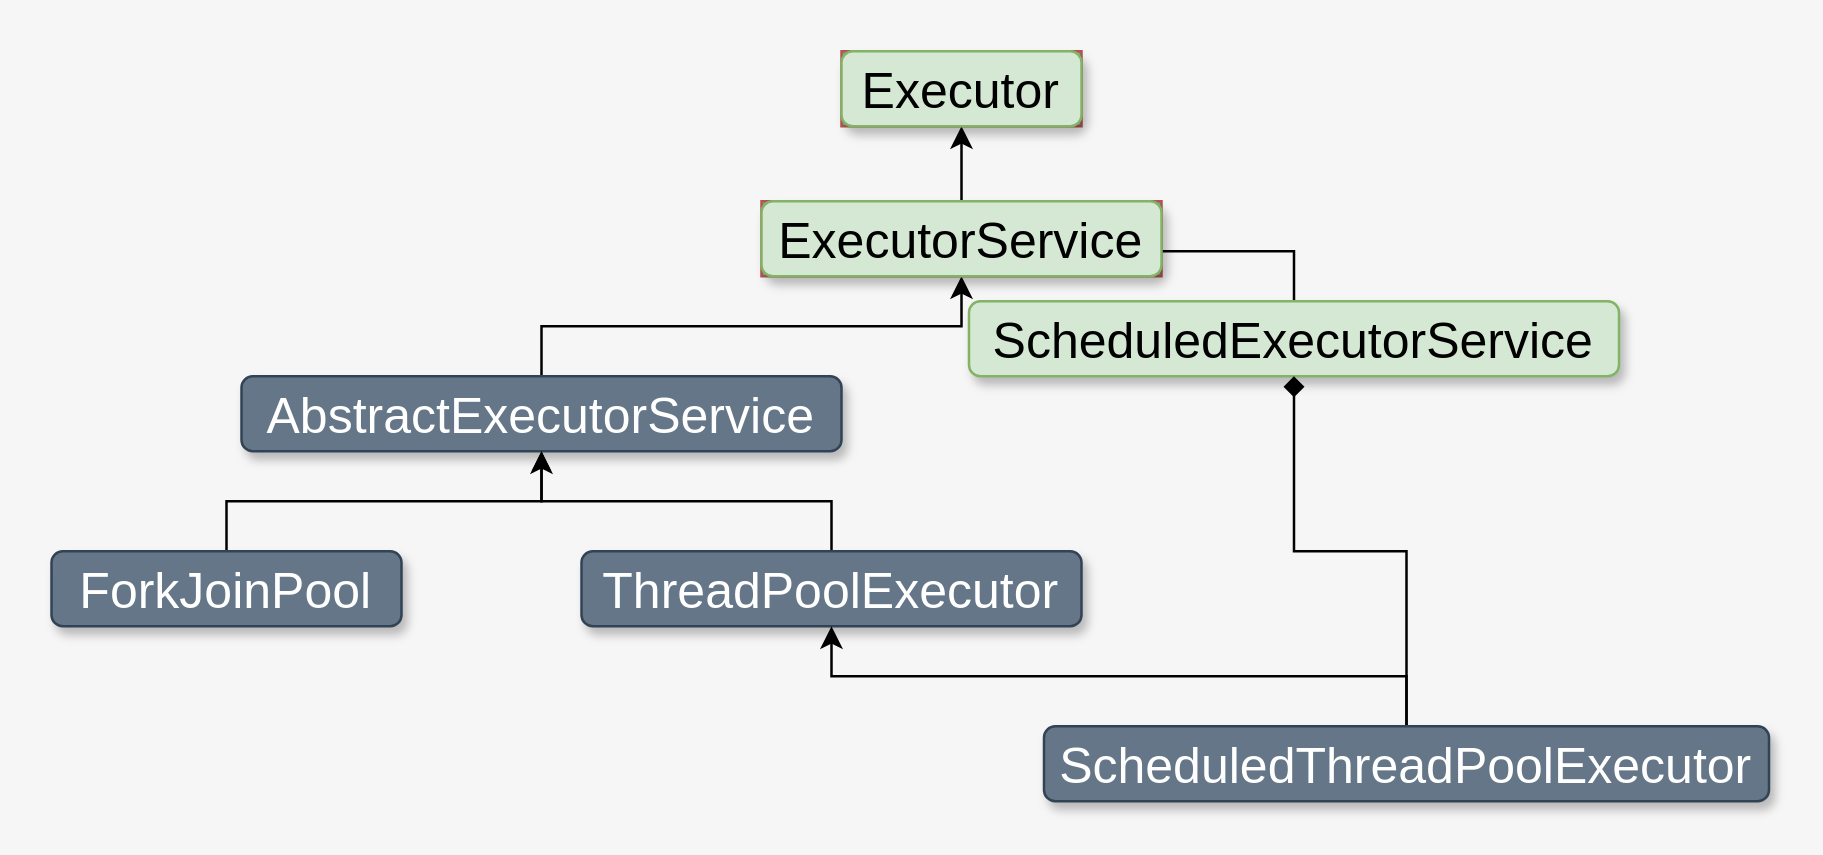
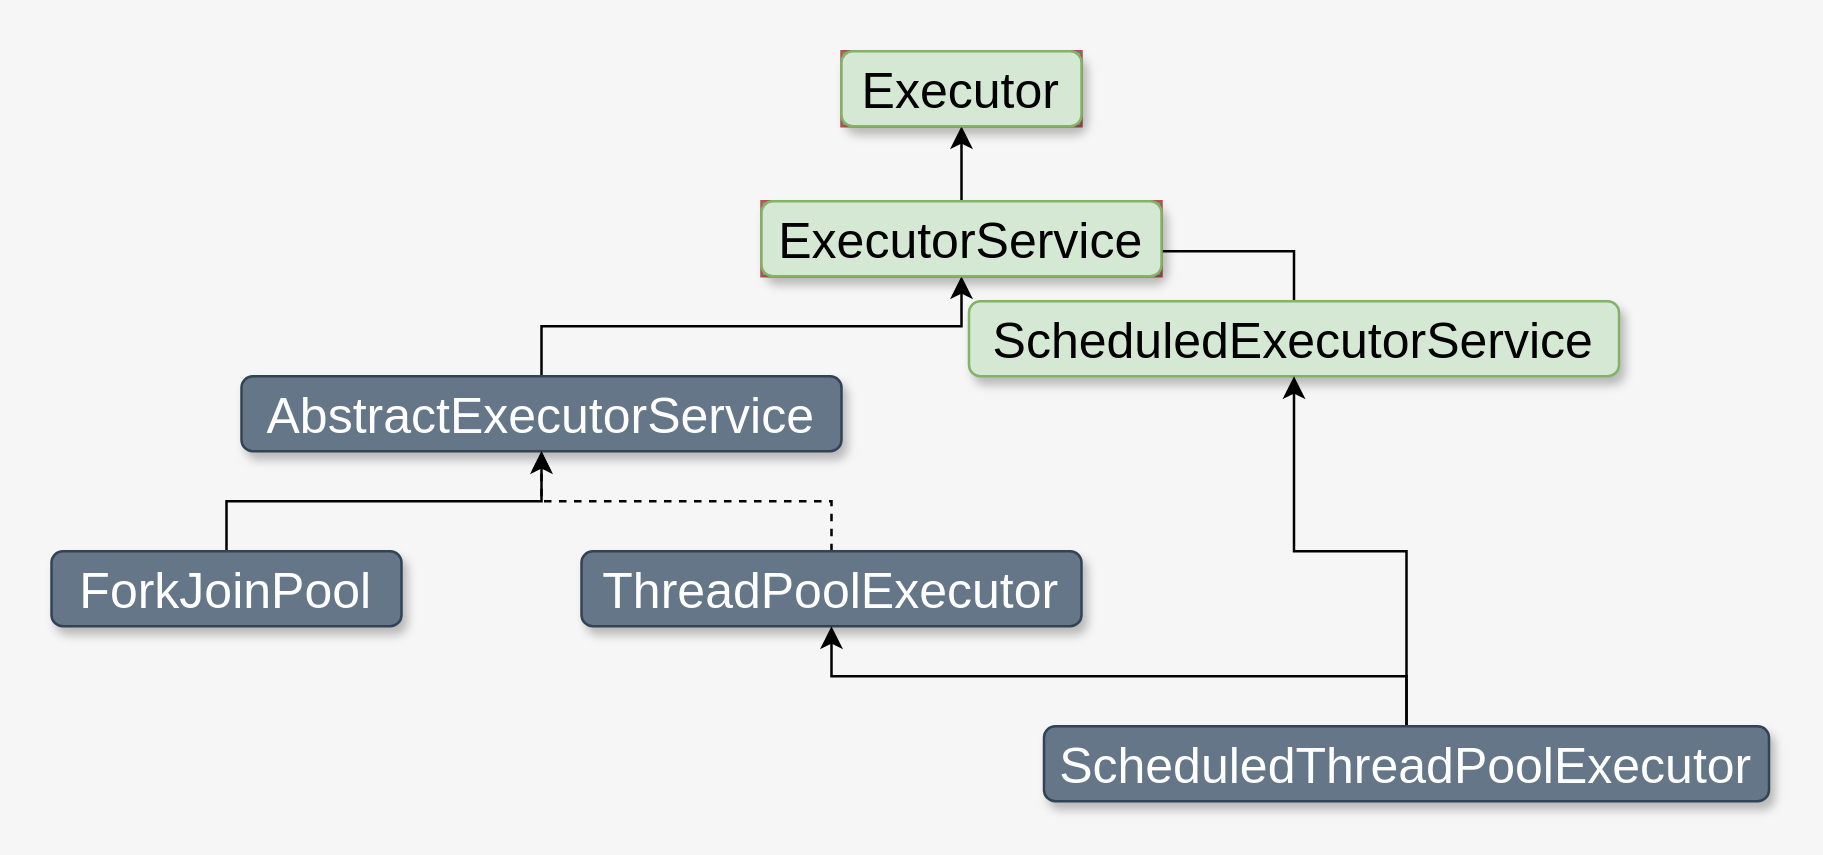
  <mxCell id="0" />
  <mxCell id="1" parent="0" />
  <mxCell id="2" value="Executor" style="text;html=1;strokeColor=#b85450;align=center;verticalAlign=middle;whiteSpace=wrap;rounded=0;fontSize=20;labelBackgroundColor=none;fillColor=#67AB9F;" vertex="1" parent="1"><mxGeometry x="336" y="20" width="96" height="30" as="geometry" /></mxCell>
  <mxCell id="3" style="edgeStyle=orthogonalEdgeStyle;rounded=0;orthogonalLoop=1;jettySize=auto;html=1;exitX=0.5;exitY=0;exitDx=0;exitDy=0;fontSize=20;" edge="1" parent="1" source="4" target="2"><mxGeometry relative="1" as="geometry" /></mxCell>
  <mxCell id="4" value="ExecutorService" style="text;html=1;strokeColor=#b85450;align=center;verticalAlign=middle;whiteSpace=wrap;rounded=0;fontSize=20;labelBackgroundColor=none;fillColor=#67AB9F;" vertex="1" parent="1"><mxGeometry x="304" y="80" width="160" height="30" as="geometry" /></mxCell>
  <mxCell id="5" style="edgeStyle=orthogonalEdgeStyle;rounded=0;orthogonalLoop=1;jettySize=auto;html=1;exitX=0.5;exitY=0;exitDx=0;exitDy=0;entryX=0.5;entryY=1;entryDx=0;entryDy=0;fontSize=20;" edge="1" parent="1" source="6" target="4"><mxGeometry relative="1" as="geometry" /></mxCell>
  <mxCell id="6" value="AbstractExecutorService" style="text;html=1;strokeColor=#314354;fillColor=#647687;align=center;verticalAlign=middle;whiteSpace=wrap;rounded=1;fontSize=20;labelBackgroundColor=none;fontColor=#ffffff;shadow=1;" vertex="1" parent="1"><mxGeometry x="96" y="150" width="240" height="30" as="geometry" /></mxCell>
  <mxCell id="7" style="edgeStyle=orthogonalEdgeStyle;rounded=0;orthogonalLoop=1;jettySize=auto;html=1;exitX=0.5;exitY=0;exitDx=0;exitDy=0;entryX=0.5;entryY=1;entryDx=0;entryDy=0;fontSize=20;" edge="1" parent="1" source="8" target="4"><mxGeometry relative="1" as="geometry" /></mxCell>
  <mxCell id="8" value="ScheduledExecutorService" style="text;html=1;strokeColor=#82b366;align=center;verticalAlign=middle;whiteSpace=wrap;rounded=1;fontSize=20;labelBackgroundColor=none;fillColor=#d5e8d4;shadow=1;" vertex="1" parent="1"><mxGeometry x="387" y="120" width="260" height="30" as="geometry" /></mxCell>
  <mxCell id="9" style="edgeStyle=orthogonalEdgeStyle;rounded=0;orthogonalLoop=1;jettySize=auto;html=1;exitX=0.5;exitY=0;exitDx=0;exitDy=0;fontSize=20;endArrow=open;" edge="1" parent="1" source="10" target="6"><mxGeometry relative="1" as="geometry" /></mxCell>
  <mxCell id="10" value="ForkJoinPool" style="text;html=1;strokeColor=#314354;fillColor=#647687;align=center;verticalAlign=middle;whiteSpace=wrap;rounded=1;fontSize=20;labelBackgroundColor=none;fontColor=#ffffff;shadow=1;" vertex="1" parent="1"><mxGeometry x="20" y="220" width="140" height="30" as="geometry" /></mxCell>
- <mxCell id="11" style="edgeStyle=orthogonalEdgeStyle;rounded=0;orthogonalLoop=1;jettySize=auto;html=1;exitX=0.5;exitY=0;exitDx=0;exitDy=0;fontSize=20;" edge="1" parent="1" source="12" target="6"><mxGeometry relative="1" as="geometry" /></mxCell>
+ <mxCell id="11" style="edgeStyle=orthogonalEdgeStyle;rounded=0;orthogonalLoop=1;jettySize=auto;html=1;exitX=0.5;exitY=0;exitDx=0;exitDy=0;fontSize=20;dashed=1;" edge="1" parent="1" source="12" target="6"><mxGeometry relative="1" as="geometry" /></mxCell>
  <mxCell id="12" value="ThreadPoolExecutor" style="text;html=1;strokeColor=#314354;fillColor=#647687;align=center;verticalAlign=middle;whiteSpace=wrap;rounded=1;fontSize=20;labelBackgroundColor=none;fontColor=#ffffff;shadow=1;" vertex="1" parent="1"><mxGeometry x="232" y="220" width="200" height="30" as="geometry" /></mxCell>
- <mxCell id="13" style="edgeStyle=orthogonalEdgeStyle;rounded=0;orthogonalLoop=1;jettySize=auto;html=1;exitX=0.5;exitY=0;exitDx=0;exitDy=0;fontSize=20;endArrow=diamond;" edge="1" parent="1" source="15" target="8"><mxGeometry relative="1" as="geometry" /></mxCell>
+ <mxCell id="13" style="edgeStyle=orthogonalEdgeStyle;rounded=0;orthogonalLoop=1;jettySize=auto;html=1;exitX=0.5;exitY=0;exitDx=0;exitDy=0;fontSize=20;" edge="1" parent="1" source="15" target="8"><mxGeometry relative="1" as="geometry" /></mxCell>
  <mxCell id="14" style="edgeStyle=orthogonalEdgeStyle;rounded=0;orthogonalLoop=1;jettySize=auto;html=1;exitX=0.5;exitY=0;exitDx=0;exitDy=0;fontSize=20;" edge="1" parent="1" source="15" target="12"><mxGeometry relative="1" as="geometry" /></mxCell>
  <mxCell id="15" value="ScheduledThreadPoolExecutor" style="text;html=1;strokeColor=#314354;fillColor=#647687;align=center;verticalAlign=middle;whiteSpace=wrap;rounded=1;fontSize=20;labelBackgroundColor=none;fontColor=#ffffff;shadow=1;" vertex="1" parent="1"><mxGeometry x="417" y="290" width="290" height="30" as="geometry" /></mxCell>
  <mxCell id="16" value="Executor" style="text;html=1;strokeColor=#82b366;align=center;verticalAlign=middle;whiteSpace=wrap;rounded=1;fontSize=20;labelBackgroundColor=none;fillColor=#d5e8d4;shadow=1;" vertex="1" parent="1"><mxGeometry x="336" y="20" width="96" height="30" as="geometry" /></mxCell>
  <mxCell id="17" value="ExecutorService" style="text;html=1;strokeColor=#82b366;align=center;verticalAlign=middle;whiteSpace=wrap;rounded=1;fontSize=20;labelBackgroundColor=none;fillColor=#d5e8d4;shadow=1;" vertex="1" parent="1"><mxGeometry x="304" y="80" width="160" height="30" as="geometry" /></mxCell>
